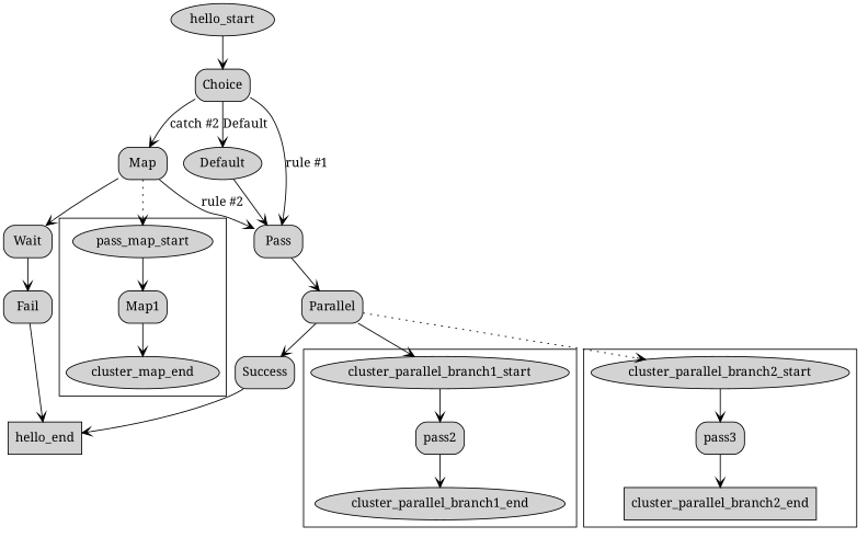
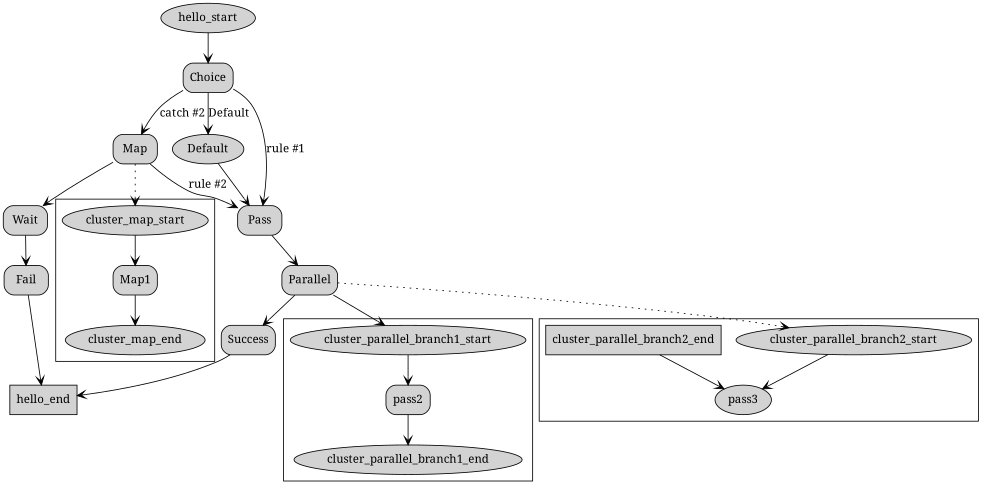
  digraph {
    fontname="Noto Serif"
    node [fontname="Noto Serif" shape=box style="rounded,filled"]
    edge [arrowhead=vee fontname="Noto Serif"]
-   cluster_map_start [shape=ellipse style=filled label=pass_map_start]
+   cluster_map_start [shape=ellipse style=filled]
    Map1
    cluster_map_end [shape=ellipse style=filled]
    cluster_parallel_branch1_start [shape=ellipse style=filled]
    pass2
    cluster_parallel_branch1_end [shape=ellipse style=filled]
    cluster_parallel_branch2_start [shape=ellipse style=filled]
-   pass3
+   pass3 [shape=ellipse]
    cluster_parallel_branch2_end [style=filled]
    hello_start [shape=ellipse style=filled]
    Choice
    Pass
    Map
    Default [shape=ellipse]
    Parallel
    Wait
    Success
    hello_end [style=filled]
    Fail
    subgraph cluster_1 {
      cluster_map_start
      Map1
      cluster_map_end
    }
    subgraph cluster_2 {
      cluster_parallel_branch1_start
      pass2
      cluster_parallel_branch1_end
    }
    subgraph cluster_3 {
      cluster_parallel_branch2_start
      pass3
      cluster_parallel_branch2_end
    }
    cluster_map_start -> Map1
    Map1 -> cluster_map_end
    cluster_parallel_branch1_start -> pass2
    pass2 -> cluster_parallel_branch1_end
    cluster_parallel_branch2_start -> pass3
-   pass3 -> cluster_parallel_branch2_end
+   cluster_parallel_branch2_end -> pass3
    hello_start -> Choice
    Choice -> Pass [label="rule #1"]
    Choice -> Map [label="catch #2"]
    Choice -> Default [label=Default]
    Pass -> Parallel
    Map -> cluster_map_start [style=dotted]
    Map -> Pass [label="rule #2"]
    Map -> Wait
    Default -> Pass
    Parallel -> cluster_parallel_branch1_start [style=solid]
    Parallel -> cluster_parallel_branch2_start [style=dotted]
    Parallel -> Success
    Wait -> Fail
    Success -> hello_end
    Fail -> hello_end
  }
